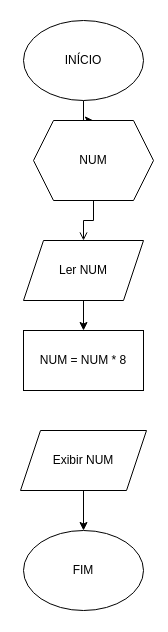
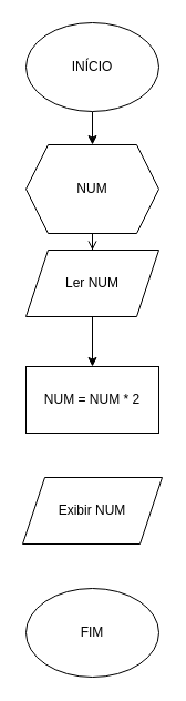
  <mxCell id="0" />
  <mxCell id="1" parent="0" />
  <mxCell id="2" value="" style="edgeStyle=orthogonalEdgeStyle;rounded=0;orthogonalLoop=1;jettySize=auto;html=1;" parent="1" source="3" target="5" edge="1"><mxGeometry relative="1" as="geometry" /></mxCell>
  <mxCell id="3" value="INÍCIO" style="ellipse;whiteSpace=wrap;html=1;" parent="1" vertex="1"><mxGeometry x="23" y="20" width="120" height="80" as="geometry" /></mxCell>
  <mxCell id="4" value="" style="edgeStyle=orthogonalEdgeStyle;rounded=0;orthogonalLoop=1;jettySize=auto;html=1;endArrow=open;" parent="1" source="5" target="7" edge="1"><mxGeometry relative="1" as="geometry" /></mxCell>
- <mxCell id="5" value="NUM" style="shape=hexagon;perimeter=hexagonPerimeter2;whiteSpace=wrap;html=1;fixedSize=1;" parent="1" vertex="1"><mxGeometry x="33" y="120" width="120" height="80" as="geometry" /></mxCell>
+ <mxCell id="5" value="NUM" style="shape=hexagon;perimeter=hexagonPerimeter2;whiteSpace=wrap;html=1;fixedSize=1;" parent="1" vertex="1"><mxGeometry x="23" y="130" width="120" height="80" as="geometry" /></mxCell>
  <mxCell id="6" value="" style="edgeStyle=orthogonalEdgeStyle;rounded=0;orthogonalLoop=1;jettySize=auto;html=1;" parent="1" source="7" target="8" edge="1"><mxGeometry relative="1" as="geometry" /></mxCell>
- <mxCell id="7" value="Ler NUM" style="shape=parallelogram;perimeter=parallelogramPerimeter;whiteSpace=wrap;html=1;fixedSize=1;" parent="1" vertex="1"><mxGeometry x="23" y="240" width="120" height="60" as="geometry" /></mxCell>
- <mxCell id="8" value="NUM = NUM * 8" style="rounded=0;whiteSpace=wrap;html=1;" parent="1" vertex="1"><mxGeometry x="23" y="330" width="120" height="60" as="geometry" /></mxCell>
- <mxCell id="9" value="" style="edgeStyle=orthogonalEdgeStyle;rounded=0;orthogonalLoop=1;jettySize=auto;html=1;" parent="1" source="10" target="11" edge="1"><mxGeometry relative="1" as="geometry" /></mxCell>
+ <mxCell id="7" value="Ler NUM" style="shape=parallelogram;perimeter=parallelogramPerimeter;whiteSpace=wrap;html=1;fixedSize=1;" parent="1" vertex="1"><mxGeometry x="23" y="225" width="120" height="60" as="geometry" /></mxCell>
+ <mxCell id="8" value="NUM = NUM * 2" style="rounded=0;whiteSpace=wrap;html=1;" parent="1" vertex="1"><mxGeometry x="23" y="330" width="120" height="60" as="geometry" /></mxCell>
  <mxCell id="10" value="Exibir NUM" style="shape=parallelogram;perimeter=parallelogramPerimeter;whiteSpace=wrap;html=1;fixedSize=1;" parent="1" vertex="1"><mxGeometry x="20" y="430" width="126" height="60" as="geometry" /></mxCell>
  <mxCell id="11" value="FIM" style="ellipse;whiteSpace=wrap;html=1;" parent="1" vertex="1"><mxGeometry x="23" y="530" width="120" height="80" as="geometry" /></mxCell>
